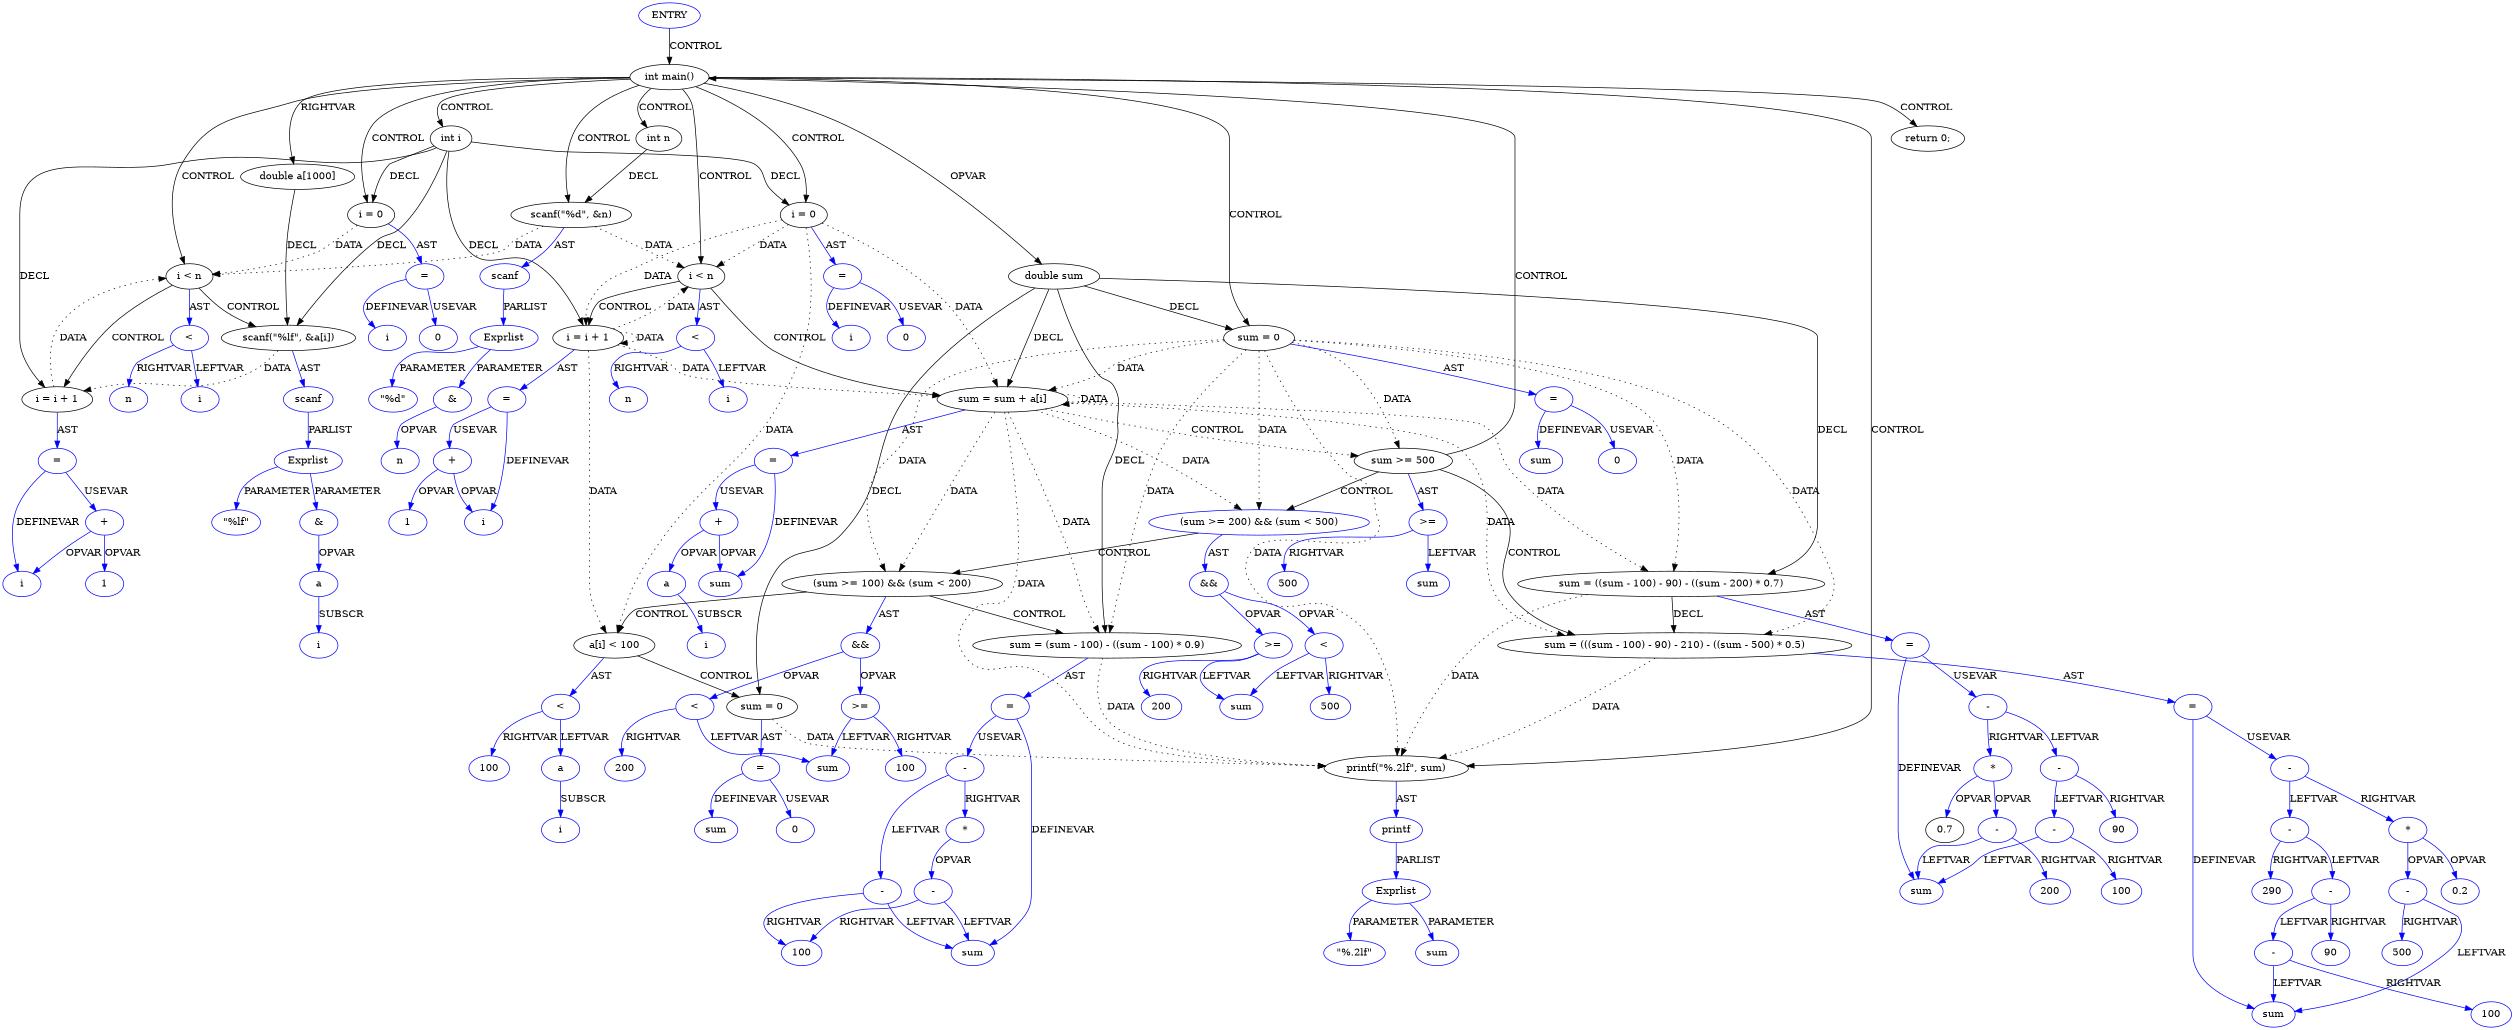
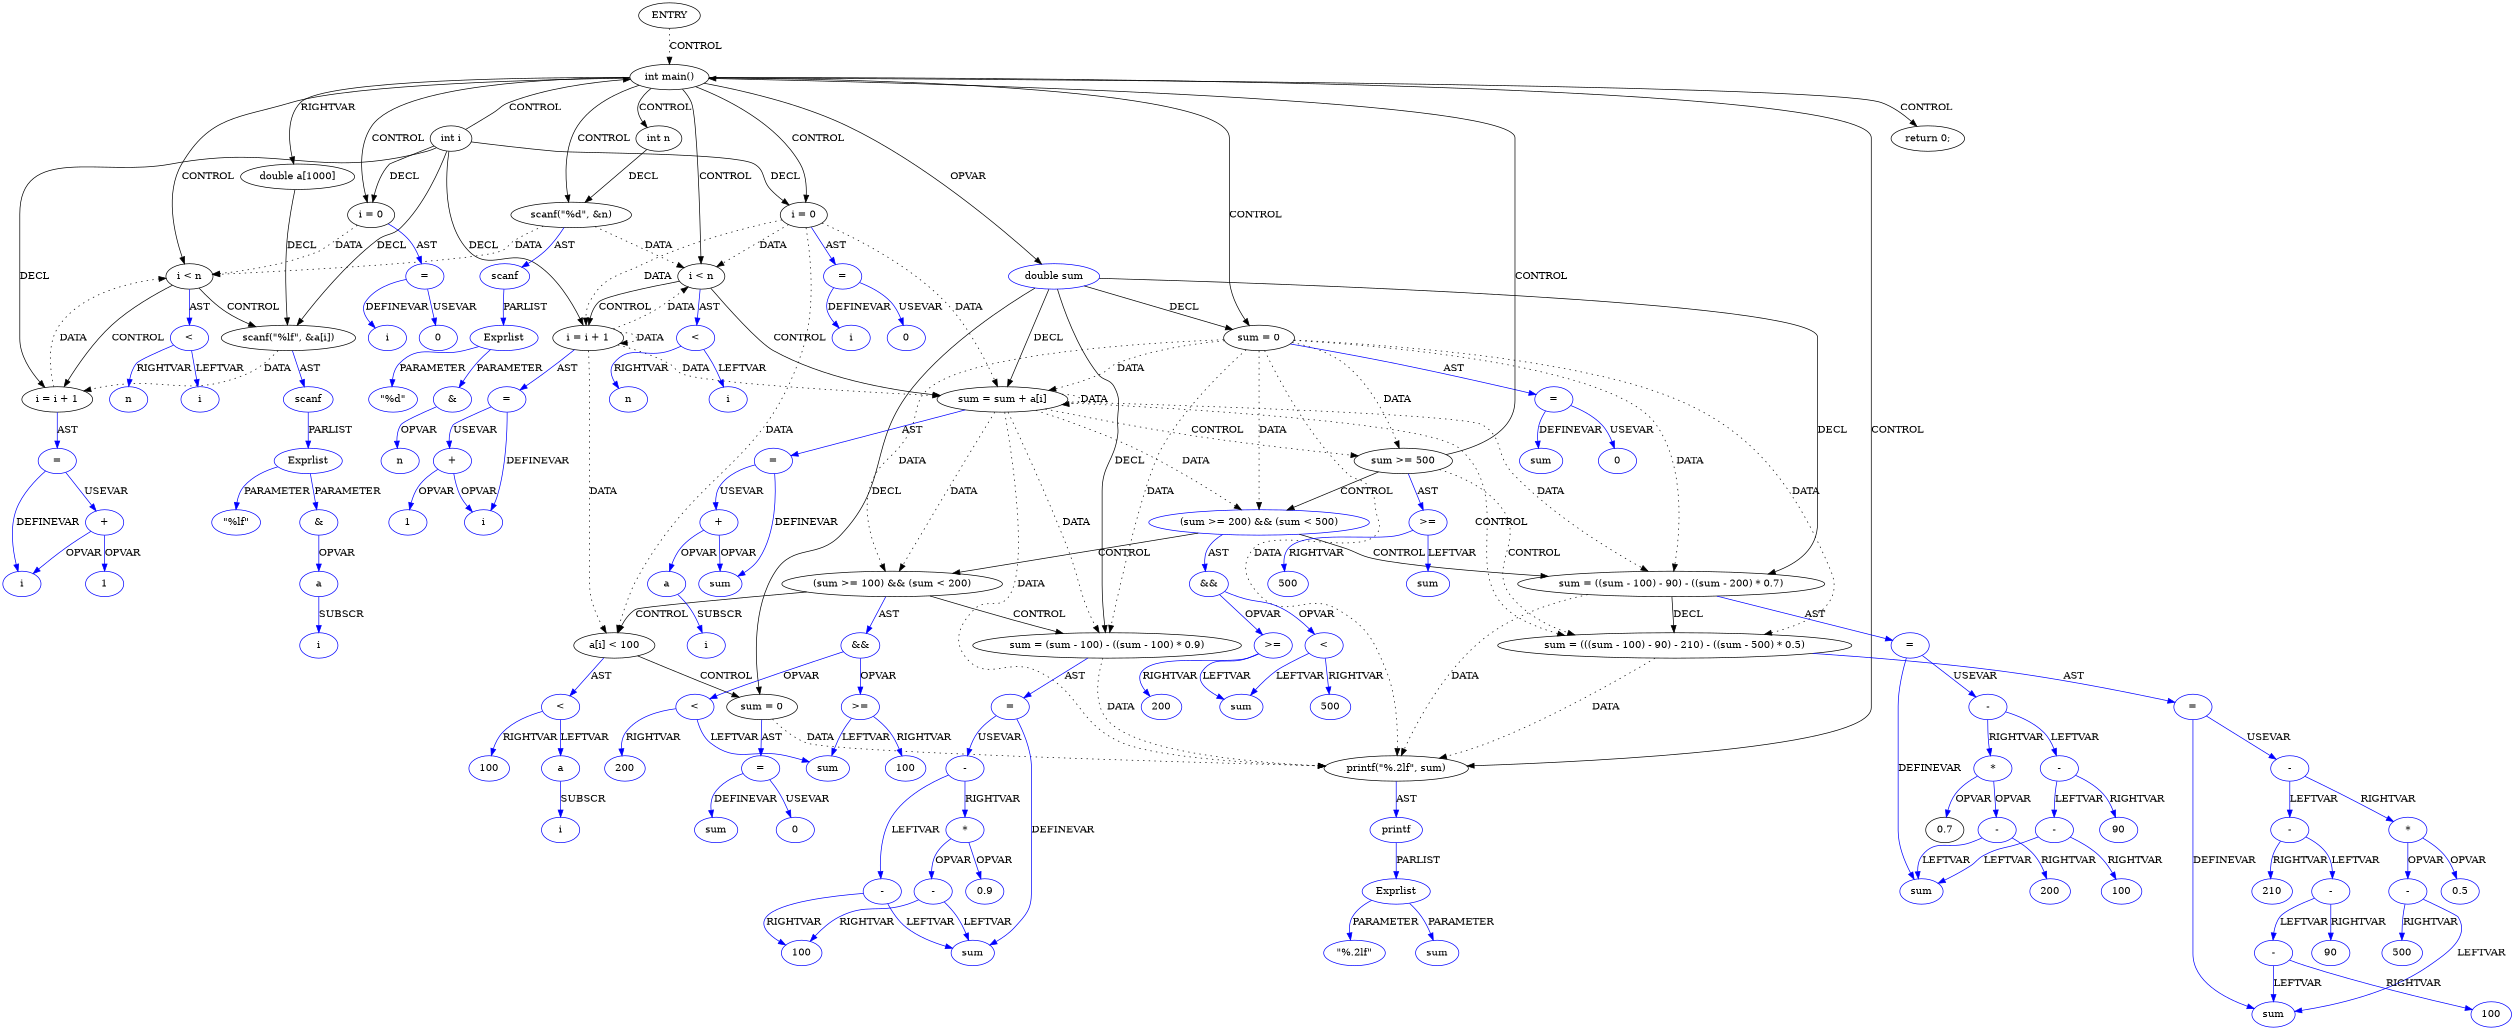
  digraph {
    node [coord=14 type=OP color=blue]
    edge [color=blue]
-   n1 [coord=-1 label=ENTRY type=ENTRY]
+   n1 [coord=-1 label=ENTRY type=ENTRY color=""]
    n2 [coord=2 label="int main()" type=CONTROL color=""]
    n3 [coord=3 label="int n" type=DECL varname=n vartype=int color=""]
    n4 [coord=3 label="int i" type=DECL varname=i vartype=int color=""]
    n5 [coord=4 label="double a[1000]" type=DECL varname=a vartype="double[]" color=""]
-   n6 [coord=4 label="double sum" type=DECL varname=sum vartype=double color=""]
+   n6 [coord=4 label="double sum" type=DECL varname=sum vartype=double]
    n7 [coord=5 label="sum = 0" type=ASSIGN color=""]
    n8 [coord=6 label="scanf(\"%d\", &n)" type=CALL color=""]
    n9 [coord=7 label="i = 0" type=ASSIGN color=""]
    n10 [coord=7 label="i < n" type=CONTROL color=""]
    n11 [coord=10 label="i = 0" type=ASSIGN color=""]
    n12 [coord=10 label="i < n" type=CONTROL color=""]
    n13 [coord=22 label="printf(\"%.2lf\", sum)" type=CALL color=""]
    n14 [coord=23 label="return 0;" type=RETURN color=""]
    n15 [coord=8 label="scanf(\"%lf\", &a[i])" type=CALL color=""]
    n16 [coord=7 label="i = i + 1" type=ASSIGN color=""]
    n17 [coord=10 label="i = i + 1" type=ASSIGN color=""]
    n18 [coord=11 label="sum = sum + a[i]" type=ASSIGN color=""]
    n19 [coord=16 label="sum = ((sum - 100) - 90) - ((sum - 200) * 0.7)" type=ASSIGN color=""]
    n20 [coord=18 label="sum = (sum - 100) - ((sum - 100) * 0.9)" type=ASSIGN color=""]
    n21 [coord=20 label="sum = 0" type=ASSIGN color=""]
    n22 [coord=13 label="sum >= 500" type=CONTROL color=""]
    n23 [label="sum = (((sum - 100) - 90) - 210) - ((sum - 500) * 0.5)" type=ASSIGN color=""]
    n24 [coord=5 label="=" type=ASSIGNOP]
    n25 [coord=15 label="(sum >= 200) && (sum < 500)" type=CONTROL]
    n26 [coord=17 label="(sum >= 100) && (sum < 200)" type=CONTROL color=""]
    n27 [coord=6 label=scanf type=FUNCNAME]
    n28 [coord=7 label="=" type=ASSIGNOP]
    n29 [coord=7 label="<"]
    n30 [coord=10 label="=" type=ASSIGNOP]
    n31 [coord=19 label="a[i] < 100" type=CONTROL color=""]
    n32 [coord=10 label="<"]
    n33 [coord=13 label=">="]
    n34 [coord=22 label=printf type=FUNCNAME]
    n35 [coord=8 label=scanf type=FUNCNAME]
    n36 [coord=7 label="=" type=ASSIGNOP]
    n37 [coord=10 label="=" type=ASSIGNOP]
    n38 [coord=11 label="=" type=ASSIGNOP]
    n39 [label="=" type=ASSIGNOP]
    n40 [coord=16 label="=" type=ASSIGNOP]
    n41 [coord=18 label="=" type=ASSIGNOP]
    n42 [coord=20 label="=" type=ASSIGNOP]
    n43 [coord=5 label=sum type=VAR]
    n44 [coord=5 label=0 type=CONST]
    n45 [coord=15 label="&&"]
    n46 [coord=17 label="&&"]
    n47 [coord=6 label=Exprlist type=EXPRS]
    n48 [coord=6 label="\"%d\"" type=CONST]
    n49 [coord=6 label="&"]
    n50 [coord=6 label=n type=VAR]
    n51 [coord=7 label=i type=VAR]
    n52 [coord=7 label=0 type=CONST]
    n53 [coord=7 label=i type=VAR]
    n54 [coord=7 label=n type=VAR]
    n55 [coord=8 label=Exprlist type=EXPRS]
    n56 [coord=8 label="\"%lf\"" type=CONST]
    n57 [coord=8 label="&"]
    n58 [coord=8 label=a type=ARRVAR]
    n59 [coord=8 label=i type=VAR]
    n60 [coord=7 label=i type=VAR]
    n61 [coord=7 label="+"]
    n62 [coord=7 label=1 type=CONST]
    n63 [coord=10 label=i type=VAR]
    n64 [coord=10 label=0 type=CONST]
    n65 [coord=19 label="<"]
    n66 [coord=10 label=i type=VAR]
    n67 [coord=10 label=n type=VAR]
    n68 [coord=11 label=sum type=VAR]
    n69 [coord=11 label="+"]
    n70 [coord=11 label=a type=ARRVAR]
    n71 [coord=11 label=i type=VAR]
    n72 [coord=10 label=i type=VAR]
    n73 [coord=10 label="+"]
    n74 [coord=10 label=1 type=CONST]
    n75 [coord=13 label=sum type=VAR]
    n76 [coord=13 label=500 type=CONST]
    n77 [label=sum type=VAR]
    n78 [label="-"]
    n79 [label="-"]
    n80 [label="*"]
    n81 [label="-"]
-   n82 [label=290 type=CONST]
+   n82 [label=210 type=CONST]
    n83 [label="-"]
-   n84 [label=0.2 type=CONST]
+   n84 [label=0.5 type=CONST]
    n85 [label="-"]
    n86 [label=90 type=CONST]
    n87 [label=100 type=CONST]
    n88 [label=500 type=CONST]
    n89 [coord=15 label=">="]
    n90 [coord=15 label="<"]
    n91 [coord=16 label=sum type=VAR]
    n92 [coord=16 label="-"]
    n93 [coord=16 label="-"]
    n94 [coord=16 label="*"]
    n95 [coord=16 label="-"]
    n96 [coord=16 label=90 type=CONST]
    n97 [coord=16 label="-"]
    n98 [color=black coord=16 label=0.7 type=CONST]
    n99 [coord=16 label=100 type=CONST]
    n100 [coord=16 label=200 type=CONST]
    n101 [coord=17 label=">="]
    n102 [coord=17 label="<"]
    n103 [coord=18 label=sum type=VAR]
    n104 [coord=18 label="-"]
    n105 [coord=18 label="-"]
    n106 [coord=18 label="*"]
    n107 [coord=18 label=100 type=CONST]
    n108 [coord=18 label="-"]
+   n109 [coord=18 label=0.9 type=CONST]
    n110 [coord=19 label=a type=ARRVAR]
    n111 [coord=19 label=100 type=CONST]
    n112 [coord=20 label=sum type=VAR]
    n113 [coord=20 label=0 type=CONST]
    n114 [coord=19 label=i type=VAR]
    n115 [coord=17 label=sum type=VAR]
    n116 [coord=17 label=100 type=CONST]
    n117 [coord=17 label=200 type=CONST]
    n118 [coord=15 label=sum type=VAR]
    n119 [coord=15 label=200 type=CONST]
    n120 [coord=15 label=500 type=CONST]
    n121 [coord=22 label=Exprlist type=EXPRS]
    n122 [coord=22 label="\"%.2lf\"" type=CONST]
    n123 [coord=22 label=sum type=VAR]
-   n1 -> n2 [label=CONTROL color=""]
+   n1 -> n2 [label=CONTROL style=dotted color=""]
    n2 -> n3 [label=CONTROL color=""]
-   n2 -> n4 [label=CONTROL color=""]
+   n4 -> n2 [label=CONTROL color=""]
    n2 -> n5 [label=RIGHTVAR color=""]
    n2 -> n6 [label=OPVAR color=""]
    n2 -> n7 [label=CONTROL color=""]
    n2 -> n8 [label=CONTROL color=""]
    n2 -> n9 [label=CONTROL color=""]
    n2 -> n10 [label=CONTROL color=""]
    n2 -> n11 [label=CONTROL color=""]
    n2 -> n12 [label=CONTROL color=""]
    n2 -> n13 [label=CONTROL color=""]
    n2 -> n14 [label=CONTROL color=""]
    n3 -> n8 [label=DECL color=""]
    n4 -> n9 [label=DECL color=""]
    n4 -> n11 [label=DECL color=""]
    n4 -> n15 [label=DECL color=""]
    n4 -> n16 [label=DECL color=""]
    n4 -> n17 [label=DECL color=""]
    n5 -> n15 [label=DECL color=""]
    n6 -> n7 [label=DECL color=""]
    n6 -> n18 [label=DECL color=""]
    n6 -> n19 [label=DECL color=""]
    n6 -> n20 [label=DECL color=""]
    n6 -> n21 [label=DECL color=""]
    n7 -> n13 [label=DATA style=dotted color=""]
    n7 -> n18 [label=DATA style=dotted color=""]
    n7 -> n19 [label=DATA style=dotted color=""]
    n7 -> n20 [label=DATA style=dotted color=""]
    n7 -> n22 [label=DATA style=dotted color=""]
    n7 -> n23 [label=DATA style=dotted color=""]
    n7 -> n24 [label=AST]
    n7 -> n25 [label=DATA style=dotted color=""]
    n7 -> n26 [label=DATA style=dotted color=""]
    n8 -> n10 [label=DATA style=dotted color=""]
    n8 -> n12 [label=DATA style=dotted color=""]
    n8 -> n27 [label=AST]
    n9 -> n10 [label=DATA style=dotted color=""]
    n9 -> n28 [label=AST]
    n10 -> n15 [label=CONTROL color=""]
    n10 -> n16 [label=CONTROL color=""]
    n10 -> n29 [label=AST]
    n11 -> n12 [label=DATA style=dotted color=""]
    n11 -> n17 [label=DATA style=dotted color=""]
    n11 -> n18 [label=DATA style=dotted color=""]
    n11 -> n30 [label=AST]
    n11 -> n31 [label=DATA style=dotted color=""]
    n12 -> n17 [label=CONTROL color=""]
    n12 -> n18 [label=CONTROL color=""]
    n12 -> n32 [label=AST]
    n13 -> n34 [label=AST]
    n15 -> n16 [label=DATA style=dotted color=""]
    n15 -> n35 [label=AST]
    n16 -> n10 [label=DATA style=dotted color=""]
    n16 -> n36 [label=AST]
    n17 -> n12 [label=DATA style=dotted color=""]
    n17 -> n17 [label=DATA style=dotted color=""]
    n17 -> n18 [label=DATA style=dotted color=""]
    n17 -> n31 [label=DATA style=dotted color=""]
    n17 -> n37 [label=AST]
    n18 -> n13 [label=DATA style=dotted color=""]
    n18 -> n18 [label=DATA style=dotted color=""]
    n18 -> n19 [label=DATA style=dotted color=""]
    n18 -> n20 [label=DATA style=dotted color=""]
    n18 -> n22 [label=CONTROL style=dotted color=""]
-   n18 -> n23 [label=DATA style=dotted color=""]
+   n18 -> n23 [label=CONTROL style=dotted color=""]
    n18 -> n25 [label=DATA style=dotted color=""]
    n18 -> n26 [label=DATA style=dotted color=""]
    n18 -> n38 [label=AST]
    n19 -> n13 [label=DATA style=dotted color=""]
    n19 -> n23 [label=DECL color=""]
    n19 -> n40 [label=AST]
    n20 -> n13 [label=DATA style=dotted color=""]
    n20 -> n41 [label=AST]
    n21 -> n13 [label=DATA style=dotted color=""]
    n21 -> n42 [label=AST]
    n22 -> n2 [label=CONTROL color=""]
-   n22 -> n23 [label=CONTROL color=""]
+   n22 -> n23 [label=CONTROL style=dotted color=""]
    n22 -> n25 [label=CONTROL color=""]
    n22 -> n33 [label=AST]
    n23 -> n13 [label=DATA style=dotted color=""]
    n23 -> n39 [label=AST]
    n24 -> n43 [label=DEFINEVAR]
    n24 -> n44 [label=USEVAR]
+   n25 -> n19 [label=CONTROL color=""]
    n25 -> n26 [label=CONTROL color=""]
    n25 -> n45 [label=AST]
    n26 -> n20 [label=CONTROL color=""]
    n26 -> n31 [label=CONTROL color=""]
    n26 -> n46 [label=AST]
    n27 -> n47 [label=PARLIST]
    n28 -> n51 [label=DEFINEVAR]
    n28 -> n52 [label=USEVAR]
    n29 -> n53 [label=LEFTVAR]
    n29 -> n54 [label=RIGHTVAR]
    n30 -> n63 [label=DEFINEVAR]
    n30 -> n64 [label=USEVAR]
    n31 -> n21 [label=CONTROL color=""]
    n31 -> n65 [label=AST]
    n32 -> n66 [label=LEFTVAR]
    n32 -> n67 [label=RIGHTVAR]
    n33 -> n75 [label=LEFTVAR]
    n33 -> n76 [label=RIGHTVAR]
    n34 -> n121 [label=PARLIST]
    n35 -> n55 [label=PARLIST]
    n36 -> n60 [label=DEFINEVAR]
    n36 -> n61 [label=USEVAR]
    n37 -> n72 [label=DEFINEVAR]
    n37 -> n73 [label=USEVAR]
    n38 -> n68 [label=DEFINEVAR]
    n38 -> n69 [label=USEVAR]
    n39 -> n77 [label=DEFINEVAR]
    n39 -> n78 [label=USEVAR]
    n40 -> n91 [label=DEFINEVAR]
    n40 -> n92 [label=USEVAR]
    n41 -> n103 [label=DEFINEVAR]
    n41 -> n104 [label=USEVAR]
    n42 -> n112 [label=DEFINEVAR]
    n42 -> n113 [label=USEVAR]
    n45 -> n89 [label=OPVAR]
    n45 -> n90 [label=OPVAR]
    n46 -> n101 [label=OPVAR]
    n46 -> n102 [label=OPVAR]
    n47 -> n48 [label=PARAMETER]
    n47 -> n49 [label=PARAMETER]
    n49 -> n50 [label=OPVAR]
    n55 -> n56 [label=PARAMETER]
    n55 -> n57 [label=PARAMETER]
    n57 -> n58 [label=OPVAR]
    n58 -> n59 [label=SUBSCR]
    n61 -> n60 [label=OPVAR]
    n61 -> n62 [label=OPVAR]
    n65 -> n110 [label=LEFTVAR]
    n65 -> n111 [label=RIGHTVAR]
    n69 -> n68 [label=OPVAR]
    n69 -> n70 [label=OPVAR]
    n70 -> n71 [label=SUBSCR]
    n73 -> n72 [label=OPVAR]
    n73 -> n74 [label=OPVAR]
    n78 -> n79 [label=LEFTVAR]
    n78 -> n80 [label=RIGHTVAR]
    n79 -> n81 [label=LEFTVAR]
    n79 -> n82 [label=RIGHTVAR]
    n80 -> n83 [label=OPVAR]
    n80 -> n84 [label=OPVAR]
    n81 -> n85 [label=LEFTVAR]
    n81 -> n86 [label=RIGHTVAR]
    n83 -> n77 [label=LEFTVAR]
    n83 -> n88 [label=RIGHTVAR]
    n85 -> n77 [label=LEFTVAR]
    n85 -> n87 [label=RIGHTVAR]
    n89 -> n118 [label=LEFTVAR]
    n89 -> n119 [label=RIGHTVAR]
    n90 -> n118 [label=LEFTVAR]
    n90 -> n120 [label=RIGHTVAR]
    n92 -> n93 [label=LEFTVAR]
    n92 -> n94 [label=RIGHTVAR]
    n93 -> n95 [label=LEFTVAR]
    n93 -> n96 [label=RIGHTVAR]
    n94 -> n97 [label=OPVAR]
    n94 -> n98 [label=OPVAR]
    n95 -> n91 [label=LEFTVAR]
    n95 -> n99 [label=RIGHTVAR]
    n97 -> n91 [label=LEFTVAR]
    n97 -> n100 [label=RIGHTVAR]
    n101 -> n115 [label=LEFTVAR]
    n101 -> n116 [label=RIGHTVAR]
    n102 -> n115 [label=LEFTVAR]
    n102 -> n117 [label=RIGHTVAR]
    n104 -> n105 [label=LEFTVAR]
    n104 -> n106 [label=RIGHTVAR]
    n105 -> n103 [label=LEFTVAR]
    n105 -> n107 [label=RIGHTVAR]
    n106 -> n108 [label=OPVAR]
+   n106 -> n109 [label=OPVAR]
    n108 -> n103 [label=LEFTVAR]
    n108 -> n107 [label=RIGHTVAR]
    n110 -> n114 [label=SUBSCR]
    n121 -> n122 [label=PARAMETER]
    n121 -> n123 [label=PARAMETER]
  }
